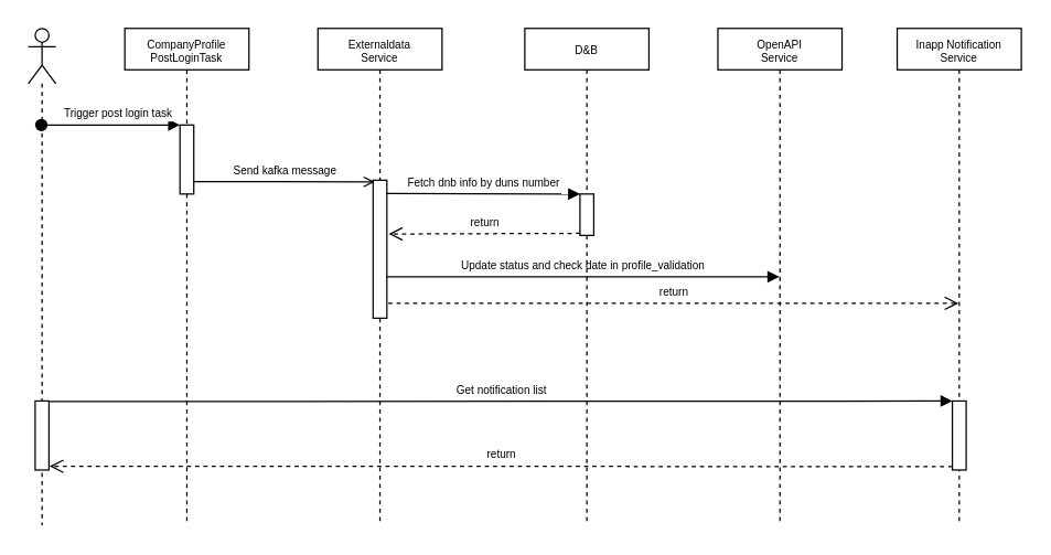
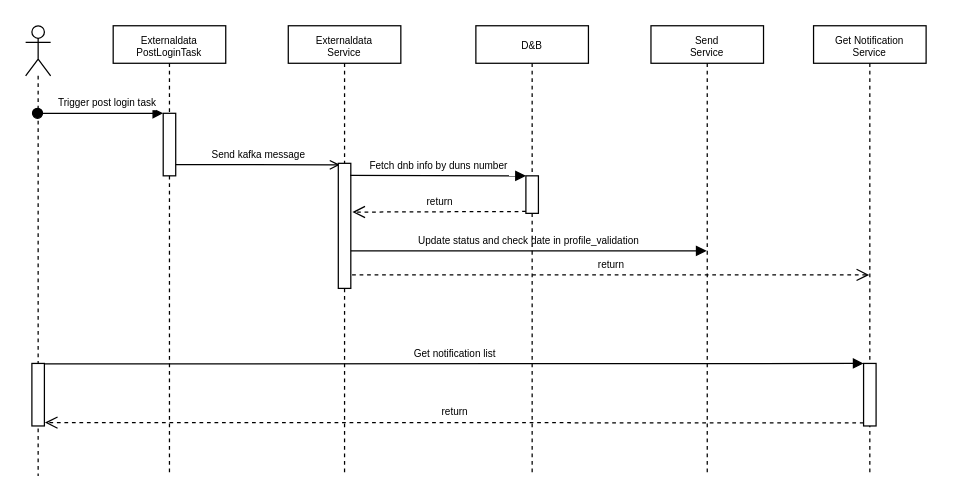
  <mxCell id="0" />
  <mxCell id="1" parent="0" />
  <mxCell id="2" value="" style="group" vertex="1" connectable="0" parent="1"><mxGeometry x="20" y="20" width="720" height="360" as="geometry" /></mxCell>
  <mxCell id="3" value="" style="shape=umlLifeline;participant=umlActor;perimeter=lifelinePerimeter;whiteSpace=wrap;html=1;container=1;collapsible=0;recursiveResize=0;verticalAlign=top;spacingTop=36;outlineConnect=0;" vertex="1" parent="2"><mxGeometry width="20" height="360" as="geometry" /></mxCell>
  <mxCell id="4" value="" style="html=1;points=[];perimeter=orthogonalPerimeter;fontSize=8;" vertex="1" parent="3"><mxGeometry x="5" y="270" width="10" height="50" as="geometry" /></mxCell>
- <mxCell id="5" value="&lt;p&gt;&lt;/p&gt;&lt;div style=&quot;&quot;&gt;&lt;span style=&quot;font-size: 8px; background-color: initial;&quot;&gt;CompanyProfile&lt;/span&gt;&lt;/div&gt;&lt;font style=&quot;font-size: 8px;&quot;&gt;&lt;div style=&quot;&quot;&gt;&lt;span style=&quot;background-color: initial;&quot;&gt;PostLoginTask&lt;/span&gt;&lt;/div&gt;&lt;/font&gt;&lt;p&gt;&lt;/p&gt;" style="shape=umlLifeline;perimeter=lifelinePerimeter;whiteSpace=wrap;html=1;container=1;collapsible=0;recursiveResize=0;outlineConnect=0;size=30;" vertex="1" parent="2"><mxGeometry x="70" width="90" height="360" as="geometry" /></mxCell>
+ <mxCell id="5" value="&lt;p&gt;&lt;/p&gt;&lt;div style=&quot;&quot;&gt;&lt;span style=&quot;font-size: 8px; background-color: initial;&quot;&gt;Externaldata&lt;/span&gt;&lt;/div&gt;&lt;font style=&quot;font-size: 8px;&quot;&gt;&lt;div style=&quot;&quot;&gt;&lt;span style=&quot;background-color: initial;&quot;&gt;PostLoginTask&lt;/span&gt;&lt;/div&gt;&lt;/font&gt;&lt;p&gt;&lt;/p&gt;" style="shape=umlLifeline;perimeter=lifelinePerimeter;whiteSpace=wrap;html=1;container=1;collapsible=0;recursiveResize=0;outlineConnect=0;size=30;" vertex="1" parent="2"><mxGeometry x="70" width="90" height="360" as="geometry" /></mxCell>
  <mxCell id="6" value="" style="html=1;points=[];perimeter=orthogonalPerimeter;fontSize=8;" vertex="1" parent="5"><mxGeometry x="40" y="70" width="10" height="50" as="geometry" /></mxCell>
  <mxCell id="7" value="Send kafka message" style="html=1;verticalAlign=bottom;endArrow=open;rounded=0;fontSize=8;endFill=0;entryX=0.127;entryY=0.012;entryDx=0;entryDy=0;entryPerimeter=0;" edge="1" parent="5" target="10"><mxGeometry width="80" relative="1" as="geometry"><mxPoint x="50" y="111" as="sourcePoint" /><mxPoint x="130" y="110" as="targetPoint" /></mxGeometry></mxCell>
- <mxCell id="8" value="&lt;div style=&quot;&quot;&gt;&lt;span style=&quot;font-size: 8px; background-color: initial;&quot;&gt;OpenAPI&lt;/span&gt;&lt;/div&gt;&lt;font style=&quot;font-size: 8px;&quot;&gt;&lt;div style=&quot;&quot;&gt;&lt;span style=&quot;background-color: initial;&quot;&gt;Service&lt;/span&gt;&lt;/div&gt;&lt;/font&gt;" style="shape=umlLifeline;perimeter=lifelinePerimeter;whiteSpace=wrap;html=1;container=1;collapsible=0;recursiveResize=0;outlineConnect=0;size=30;align=center;" vertex="1" parent="2"><mxGeometry x="500" width="90" height="360" as="geometry" /></mxCell>
+ <mxCell id="8" value="&lt;div style=&quot;&quot;&gt;&lt;span style=&quot;font-size: 8px; background-color: initial;&quot;&gt;Send&lt;/span&gt;&lt;/div&gt;&lt;font style=&quot;font-size: 8px;&quot;&gt;&lt;div style=&quot;&quot;&gt;&lt;span style=&quot;background-color: initial;&quot;&gt;Service&lt;/span&gt;&lt;/div&gt;&lt;/font&gt;" style="shape=umlLifeline;perimeter=lifelinePerimeter;whiteSpace=wrap;html=1;container=1;collapsible=0;recursiveResize=0;outlineConnect=0;size=30;align=center;" vertex="1" parent="2"><mxGeometry x="500" width="90" height="360" as="geometry" /></mxCell>
  <mxCell id="9" value="&lt;div style=&quot;&quot;&gt;&lt;span style=&quot;font-size: 8px; background-color: initial;&quot;&gt;Externaldata&lt;/span&gt;&lt;/div&gt;&lt;font style=&quot;font-size: 8px;&quot;&gt;&lt;div style=&quot;&quot;&gt;&lt;span style=&quot;background-color: initial;&quot;&gt;Service&lt;/span&gt;&lt;/div&gt;&lt;/font&gt;" style="shape=umlLifeline;perimeter=lifelinePerimeter;whiteSpace=wrap;html=1;container=1;collapsible=0;recursiveResize=0;outlineConnect=0;size=30;align=center;" vertex="1" parent="2"><mxGeometry x="210" width="90" height="360" as="geometry" /></mxCell>
  <mxCell id="10" value="" style="html=1;points=[];perimeter=orthogonalPerimeter;fontSize=8;" vertex="1" parent="9"><mxGeometry x="40" y="110" width="10" height="100" as="geometry" /></mxCell>
  <mxCell id="11" value="Update status and check date in profile_validation" style="html=1;verticalAlign=bottom;endArrow=block;rounded=0;fontSize=8;" edge="1" parent="9" target="8"><mxGeometry width="80" relative="1" as="geometry"><mxPoint x="50" y="180" as="sourcePoint" /><mxPoint x="130" y="180" as="targetPoint" /></mxGeometry></mxCell>
- <mxCell id="12" value="&lt;div style=&quot;&quot;&gt;&lt;span style=&quot;font-size: 8px; background-color: initial;&quot;&gt;Inapp Notification&lt;/span&gt;&lt;/div&gt;&lt;font style=&quot;font-size: 8px;&quot;&gt;&lt;div style=&quot;&quot;&gt;&lt;span style=&quot;background-color: initial;&quot;&gt;Service&lt;/span&gt;&lt;/div&gt;&lt;/font&gt;" style="shape=umlLifeline;perimeter=lifelinePerimeter;whiteSpace=wrap;html=1;container=1;collapsible=0;recursiveResize=0;outlineConnect=0;size=30;align=center;" vertex="1" parent="2"><mxGeometry x="630" width="90" height="360" as="geometry" /></mxCell>
+ <mxCell id="12" value="&lt;div style=&quot;&quot;&gt;&lt;span style=&quot;font-size: 8px; background-color: initial;&quot;&gt;Get Notification&lt;/span&gt;&lt;/div&gt;&lt;font style=&quot;font-size: 8px;&quot;&gt;&lt;div style=&quot;&quot;&gt;&lt;span style=&quot;background-color: initial;&quot;&gt;Service&lt;/span&gt;&lt;/div&gt;&lt;/font&gt;" style="shape=umlLifeline;perimeter=lifelinePerimeter;whiteSpace=wrap;html=1;container=1;collapsible=0;recursiveResize=0;outlineConnect=0;size=30;align=center;" vertex="1" parent="2"><mxGeometry x="630" width="90" height="360" as="geometry" /></mxCell>
  <mxCell id="13" value="" style="html=1;points=[];perimeter=orthogonalPerimeter;fontSize=8;" vertex="1" parent="12"><mxGeometry x="40" y="270" width="10" height="50" as="geometry" /></mxCell>
  <mxCell id="14" value="&lt;span style=&quot;font-size: 8px;&quot;&gt;D&amp;amp;B&lt;/span&gt;" style="shape=umlLifeline;perimeter=lifelinePerimeter;whiteSpace=wrap;html=1;container=1;collapsible=0;recursiveResize=0;outlineConnect=0;size=30;" vertex="1" parent="2"><mxGeometry x="360" width="90" height="360" as="geometry" /></mxCell>
  <mxCell id="15" value="" style="html=1;points=[];perimeter=orthogonalPerimeter;fontSize=8;" vertex="1" parent="14"><mxGeometry x="40" y="120" width="10" height="30" as="geometry" /></mxCell>
  <mxCell id="16" value="Trigger post login task" style="html=1;verticalAlign=bottom;startArrow=oval;endArrow=block;startSize=8;rounded=0;fontSize=8;" edge="1" target="6" parent="2" source="3"><mxGeometry x="0.091" relative="1" as="geometry"><mxPoint x="60" y="70" as="sourcePoint" /><Array as="points"><mxPoint x="70" y="70" /></Array><mxPoint as="offset" /></mxGeometry></mxCell>
  <mxCell id="17" value="Fetch dnb info by duns number" style="html=1;verticalAlign=bottom;endArrow=block;entryX=0;entryY=0;rounded=0;fontSize=8;exitX=0.956;exitY=0.097;exitDx=0;exitDy=0;exitPerimeter=0;" edge="1" target="15" parent="2" source="10"><mxGeometry relative="1" as="geometry"><mxPoint x="330" y="120" as="sourcePoint" /></mxGeometry></mxCell>
  <mxCell id="18" value="return" style="html=1;verticalAlign=bottom;endArrow=open;dashed=1;endSize=8;exitX=0;exitY=0.95;rounded=0;fontSize=8;entryX=1.127;entryY=0.39;entryDx=0;entryDy=0;entryPerimeter=0;" edge="1" source="15" parent="2" target="10"><mxGeometry relative="1" as="geometry"><mxPoint x="270" y="149" as="targetPoint" /></mxGeometry></mxCell>
  <mxCell id="19" value="return" style="html=1;verticalAlign=bottom;endArrow=open;dashed=1;endSize=8;rounded=0;fontSize=8;exitX=1.102;exitY=0.892;exitDx=0;exitDy=0;exitPerimeter=0;" edge="1" parent="2" source="10" target="12"><mxGeometry relative="1" as="geometry"><mxPoint x="460" y="240" as="sourcePoint" /><mxPoint x="380" y="240" as="targetPoint" /></mxGeometry></mxCell>
  <mxCell id="20" value="return" style="html=1;verticalAlign=bottom;endArrow=open;dashed=1;endSize=8;exitX=0;exitY=0.95;rounded=0;fontSize=8;entryX=1.041;entryY=0.946;entryDx=0;entryDy=0;entryPerimeter=0;" edge="1" source="13" parent="2" target="4"><mxGeometry relative="1" as="geometry"><mxPoint x="590" y="346" as="targetPoint" /></mxGeometry></mxCell>
  <mxCell id="21" value="Get notification list" style="html=1;verticalAlign=bottom;endArrow=block;entryX=0;entryY=0;rounded=0;fontSize=8;exitX=0.993;exitY=0.009;exitDx=0;exitDy=0;exitPerimeter=0;" edge="1" target="13" parent="2" source="4"><mxGeometry relative="1" as="geometry"><mxPoint x="590" y="270" as="sourcePoint" /></mxGeometry></mxCell>
